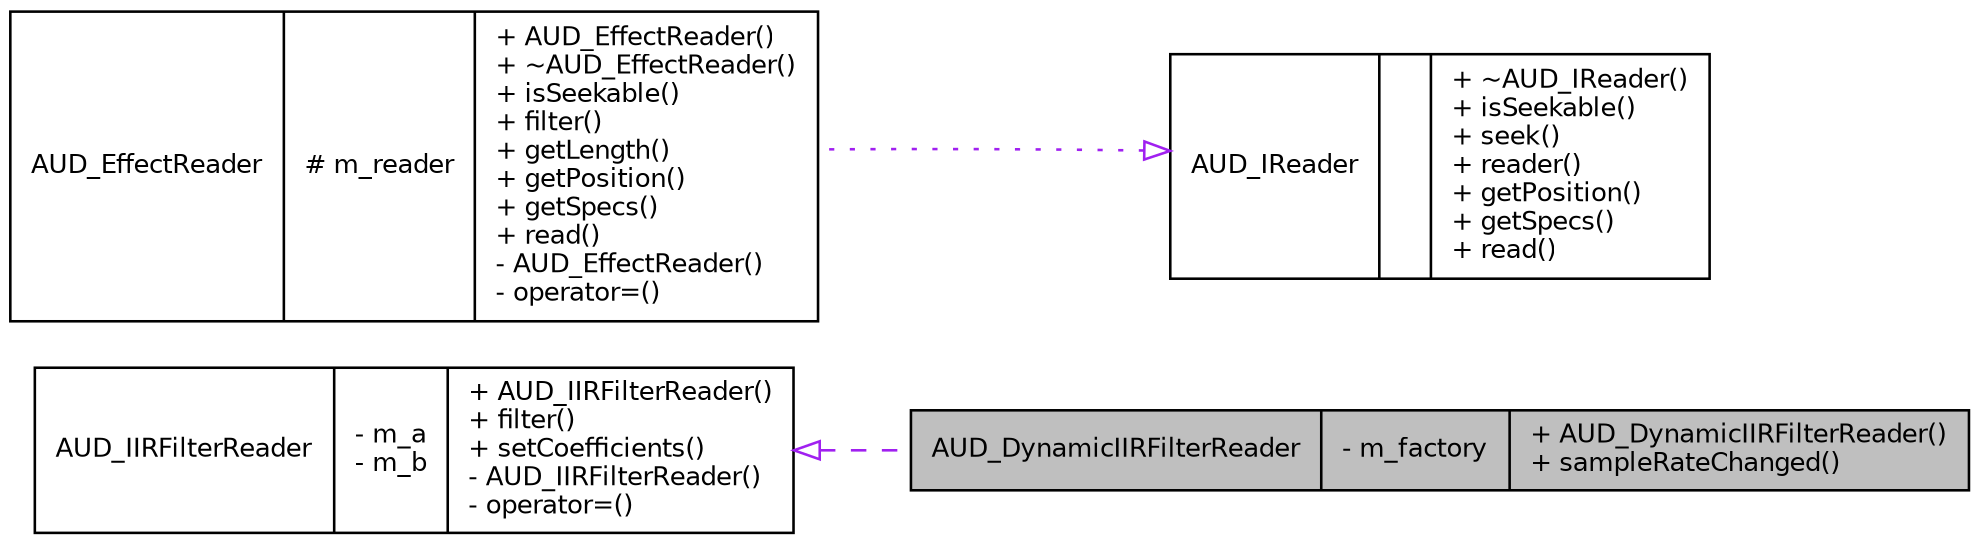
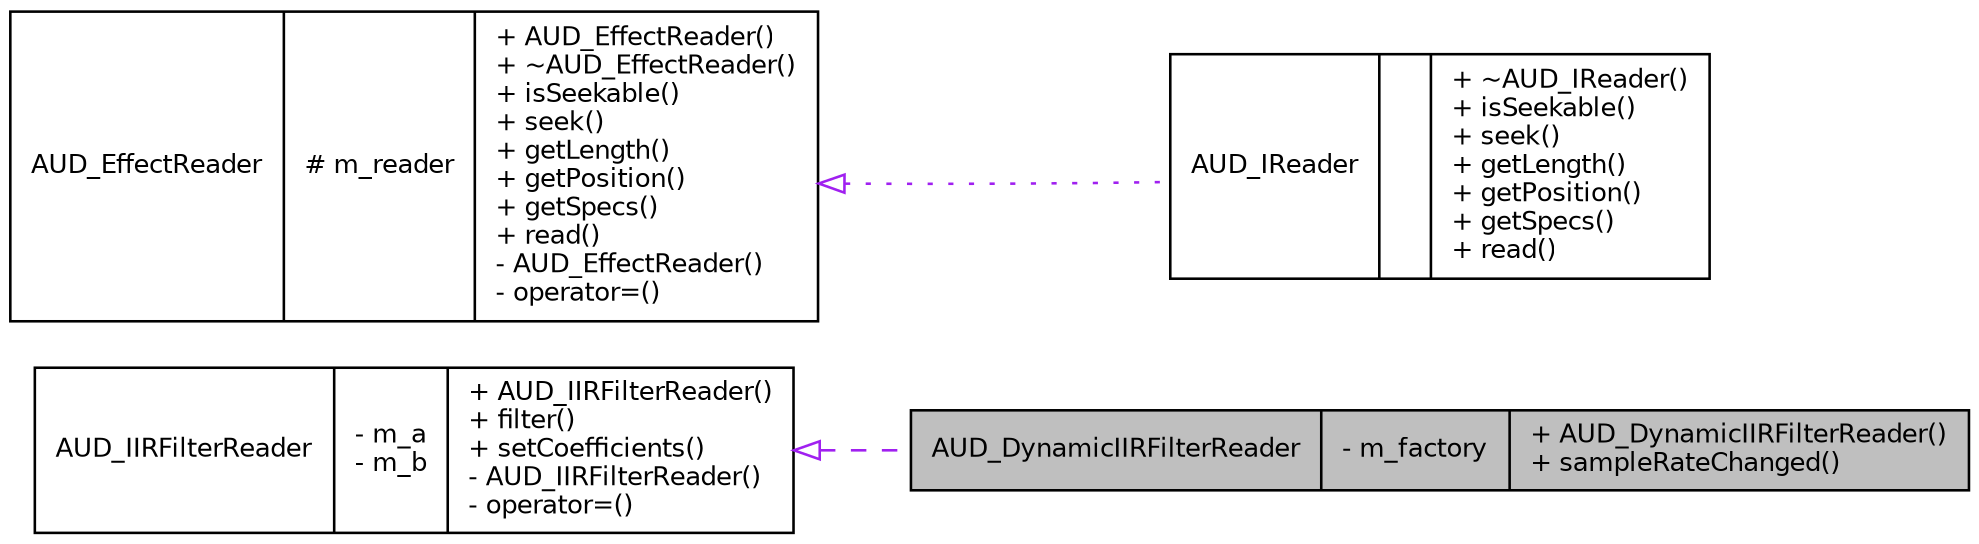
  digraph {
    rankdir=LR
    node [color=black fillcolor=white fontname=Helvetica fontsize=10 shape=record style=filled]
    edge [arrowtail=empty color=purple dir=back fontname=Helvetica fontsize=10 labelfontname=Helvetica labelfontsize=10]
    n1 [fillcolor=grey75 fontcolor=black height=0.2 label="{AUD_DynamicIIRFilterReader\n|- m_factory\l|+ AUD_DynamicIIRFilterReader()\l+ sampleRateChanged()\l}" width=0.4]
    n2 [height=0.2 label="{AUD_IIRFilterReader\n|- m_a\l- m_b\l|+ AUD_IIRFilterReader()\l+ filter()\l+ setCoefficients()\l- AUD_IIRFilterReader()\l- operator=()\l}" width=0.4]
-   n3 [height=0.2 label="{AUD_EffectReader\n|# m_reader\l|+ AUD_EffectReader()\l+ ~AUD_EffectReader()\l+ isSeekable()\l+ filter()\l+ getLength()\l+ getPosition()\l+ getSpecs()\l+ read()\l- AUD_EffectReader()\l- operator=()\l}" width=0.4]
-   n4 [height=0.2 label="{AUD_IReader\n||+ ~AUD_IReader()\l+ isSeekable()\l+ seek()\l+ reader()\l+ getPosition()\l+ getSpecs()\l+ read()\l}" width=0.4]
+   n3 [height=0.2 label="{AUD_EffectReader\n|# m_reader\l|+ AUD_EffectReader()\l+ ~AUD_EffectReader()\l+ isSeekable()\l+ seek()\l+ getLength()\l+ getPosition()\l+ getSpecs()\l+ read()\l- AUD_EffectReader()\l- operator=()\l}" width=0.4]
+   n4 [height=0.2 label="{AUD_IReader\n||+ ~AUD_IReader()\l+ isSeekable()\l+ seek()\l+ getLength()\l+ getPosition()\l+ getSpecs()\l+ read()\l}" width=0.4]
    n2 -> n1 [style=dashed]
-   n4 -> n3 [style=dotted]
+   n3 -> n4 [style=dotted]
  }
